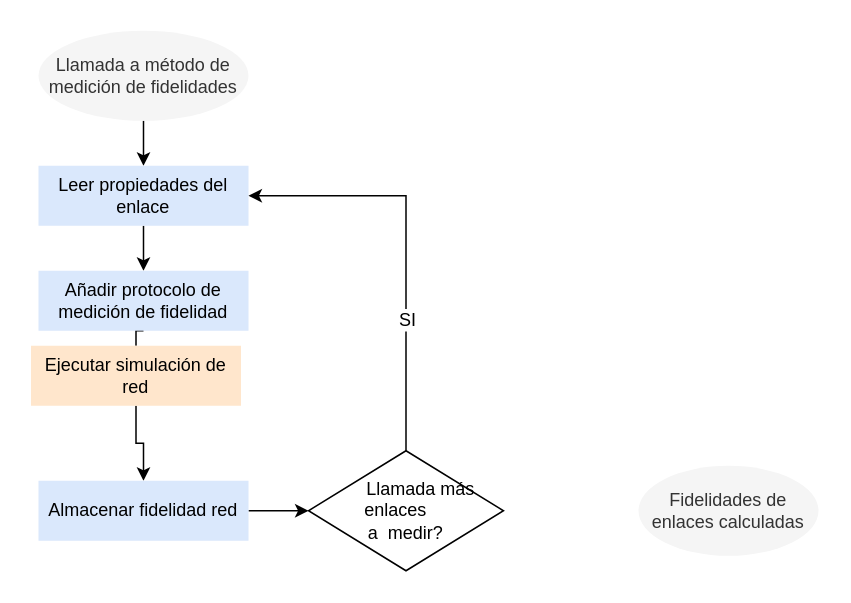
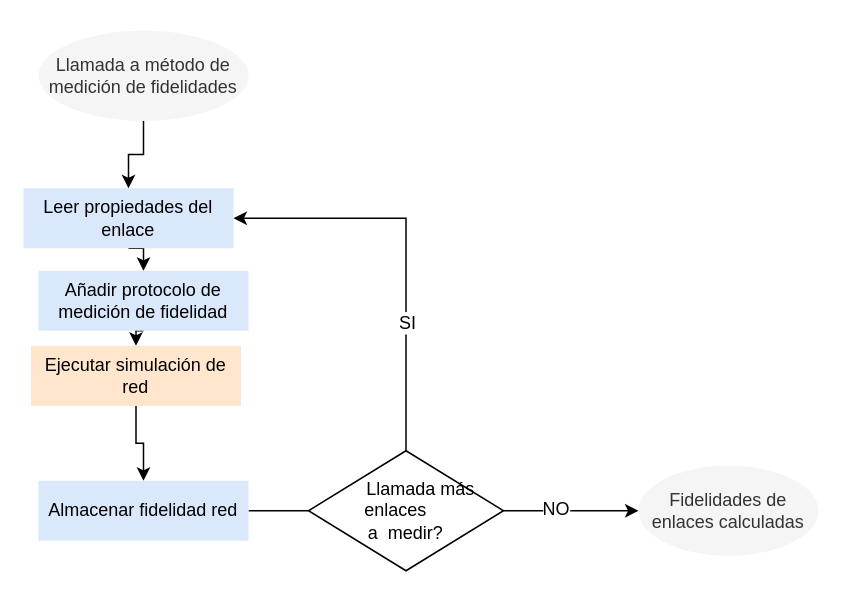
  <mxCell id="0" />
  <mxCell id="1" parent="0" />
  <mxCell id="2" style="edgeStyle=orthogonalEdgeStyle;rounded=0;orthogonalLoop=1;jettySize=auto;html=1;exitX=0.5;exitY=1;exitDx=0;exitDy=0;entryX=0.5;entryY=0;entryDx=0;entryDy=0;" edge="1" parent="1" source="3" target="5"><mxGeometry relative="1" as="geometry" /></mxCell>
  <mxCell id="3" value="Llamada a método de medición de fidelidades" style="ellipse;whiteSpace=wrap;html=1;fillColor=#f5f5f5;fontColor=#333333;strokeColor=none;" vertex="1" parent="1"><mxGeometry x="25" y="20" width="140" height="60" as="geometry" /></mxCell>
  <mxCell id="4" style="edgeStyle=orthogonalEdgeStyle;rounded=0;orthogonalLoop=1;jettySize=auto;html=1;exitX=0.5;exitY=1;exitDx=0;exitDy=0;entryX=0.5;entryY=0;entryDx=0;entryDy=0;" edge="1" parent="1" source="5" target="7"><mxGeometry relative="1" as="geometry" /></mxCell>
- <mxCell id="5" value="Leer propiedades del enlace" style="rounded=0;whiteSpace=wrap;html=1;fillColor=#dae8fc;strokeColor=none;" vertex="1" parent="1"><mxGeometry x="25" y="110" width="140" height="40" as="geometry" /></mxCell>
- <mxCell id="6" style="edgeStyle=orthogonalEdgeStyle;rounded=0;orthogonalLoop=1;jettySize=auto;html=1;exitX=0.5;exitY=1;exitDx=0;exitDy=0;entryX=0.5;entryY=0;entryDx=0;entryDy=0;endArrow=none;" edge="1" parent="1" source="7" target="9"><mxGeometry relative="1" as="geometry" /></mxCell>
+ <mxCell id="5" value="Leer propiedades del enlace" style="rounded=0;whiteSpace=wrap;html=1;fillColor=#dae8fc;strokeColor=none;" vertex="1" parent="1"><mxGeometry x="15" y="125" width="140" height="40" as="geometry" /></mxCell>
+ <mxCell id="6" style="edgeStyle=orthogonalEdgeStyle;rounded=0;orthogonalLoop=1;jettySize=auto;html=1;exitX=0.5;exitY=1;exitDx=0;exitDy=0;entryX=0.5;entryY=0;entryDx=0;entryDy=0;" edge="1" parent="1" source="7" target="9"><mxGeometry relative="1" as="geometry" /></mxCell>
  <mxCell id="7" value="Añadir protocolo de medición de fidelidad" style="rounded=0;whiteSpace=wrap;html=1;fillColor=#dae8fc;strokeColor=none;" vertex="1" parent="1"><mxGeometry x="25" y="180" width="140" height="40" as="geometry" /></mxCell>
  <mxCell id="8" style="edgeStyle=orthogonalEdgeStyle;rounded=0;orthogonalLoop=1;jettySize=auto;html=1;exitX=0.5;exitY=1;exitDx=0;exitDy=0;entryX=0.5;entryY=0;entryDx=0;entryDy=0;" edge="1" parent="1" source="9" target="11"><mxGeometry relative="1" as="geometry" /></mxCell>
  <mxCell id="9" value="Ejecutar simulación de red" style="rounded=0;whiteSpace=wrap;html=1;fillColor=#ffe6cc;strokeColor=none;" vertex="1" parent="1"><mxGeometry x="20" y="230" width="140" height="40" as="geometry" /></mxCell>
- <mxCell id="10" style="edgeStyle=orthogonalEdgeStyle;rounded=0;orthogonalLoop=1;jettySize=auto;html=1;exitX=1;exitY=0.5;exitDx=0;exitDy=0;entryX=0;entryY=0.5;entryDx=0;entryDy=0;" edge="1" parent="1" source="11" target="17"><mxGeometry relative="1" as="geometry" /></mxCell>
+ <mxCell id="10" style="edgeStyle=orthogonalEdgeStyle;rounded=0;orthogonalLoop=1;jettySize=auto;html=1;exitX=1;exitY=0.5;exitDx=0;exitDy=0;entryX=0;entryY=0.5;entryDx=0;entryDy=0;endArrow=none;" edge="1" parent="1" source="11" target="17"><mxGeometry relative="1" as="geometry" /></mxCell>
  <mxCell id="11" value="Almacenar fidelidad red" style="rounded=0;whiteSpace=wrap;html=1;fillColor=#dae8fc;strokeColor=none;" vertex="1" parent="1"><mxGeometry x="25" y="320" width="140" height="40" as="geometry" /></mxCell>
  <mxCell id="12" value="Fidelidades de enlaces calculadas" style="ellipse;whiteSpace=wrap;html=1;fillColor=#f5f5f5;fontColor=#333333;strokeColor=none;" vertex="1" parent="1"><mxGeometry x="425" y="310" width="120" height="60" as="geometry" /></mxCell>
+ <mxCell id="13" style="edgeStyle=orthogonalEdgeStyle;rounded=0;orthogonalLoop=1;jettySize=auto;html=1;exitX=1;exitY=0.5;exitDx=0;exitDy=0;entryX=0;entryY=0.5;entryDx=0;entryDy=0;" edge="1" parent="1" source="17" target="12"><mxGeometry relative="1" as="geometry" /></mxCell>
+ <mxCell id="14" value="&lt;font style=&quot;font-size: 12px;&quot;&gt;NO&lt;/font&gt;" style="edgeLabel;html=1;align=center;verticalAlign=middle;resizable=0;points=[];" vertex="1" connectable="0" parent="13"><mxGeometry x="-0.244" y="2" relative="1" as="geometry"><mxPoint as="offset" /></mxGeometry></mxCell>
  <mxCell id="15" style="edgeStyle=orthogonalEdgeStyle;rounded=0;orthogonalLoop=1;jettySize=auto;html=1;exitX=0.5;exitY=0;exitDx=0;exitDy=0;entryX=1;entryY=0.5;entryDx=0;entryDy=0;" edge="1" parent="1" source="17" target="5"><mxGeometry relative="1" as="geometry" /></mxCell>
  <mxCell id="16" value="&lt;font style=&quot;font-size: 12px;&quot;&gt;SI&lt;/font&gt;" style="edgeLabel;html=1;align=center;verticalAlign=middle;resizable=0;points=[];" vertex="1" connectable="0" parent="15"><mxGeometry x="-0.36" relative="1" as="geometry"><mxPoint as="offset" /></mxGeometry></mxCell>
  <mxCell id="17" value="&amp;nbsp; &amp;nbsp; &amp;nbsp; Llamada más enlaces&amp;nbsp; &amp;nbsp;&amp;nbsp;&lt;div&gt;a&amp;nbsp; medir?&lt;/div&gt;" style="rhombus;whiteSpace=wrap;html=1;" vertex="1" parent="1"><mxGeometry x="205" y="300" width="130" height="80" as="geometry" /></mxCell>
